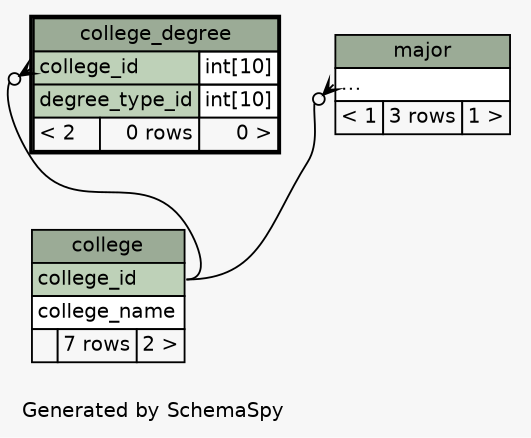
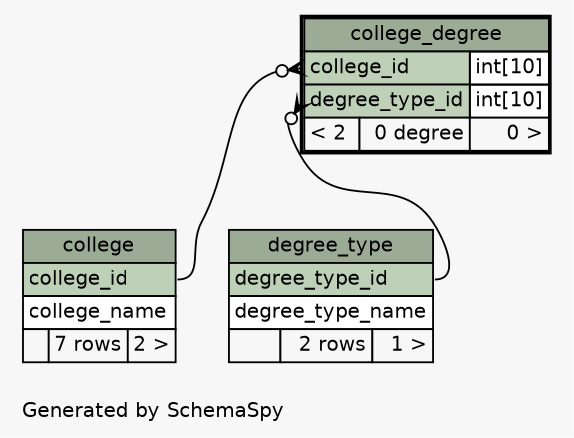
  digraph {
    bgcolor="#f7f7f7"
    fontname=Helvetica
    fontsize=11
    label="\nGenerated by SchemaSpy"
    labeljust=l
    nodesep=0.18
    rankdir=TB
    ranksep=0.46
    node [fontname=Helvetica fontsize=11 shape=plaintext]
    edge [arrowhead=none arrowsize=0.8 arrowtail=crowodot dir=back headport="college_id:e"]
-   n1 [label=<     <TABLE BORDER="2" CELLBORDER="1" CELLSPACING="0" BGCOLOR="#ffffff">       <TR><TD COLSPAN="3" BGCOLOR="#9bab96" ALIGN="CENTER">college_degree</TD></TR>       <TR><TD PORT="college_id" COLSPAN="2" BGCOLOR="#bed1b8" ALIGN="LEFT">college_id</TD><TD PORT="college_id.type" ALIGN="LEFT">int[10]</TD></TR>       <TR><TD PORT="degree_type_id" COLSPAN="2" BGCOLOR="#bed1b8" ALIGN="LEFT">degree_type_id</TD><TD PORT="degree_type_id.type" ALIGN="LEFT">int[10]</TD></TR>       <TR><TD ALIGN="LEFT" BGCOLOR="#f7f7f7">&lt; 2</TD><TD ALIGN="RIGHT" BGCOLOR="#f7f7f7">0 rows</TD><TD ALIGN="RIGHT" BGCOLOR="#f7f7f7">0 &gt;</TD></TR>     </TABLE>>]
+   n1 [label=<     <TABLE BORDER="2" CELLBORDER="1" CELLSPACING="0" BGCOLOR="#ffffff">       <TR><TD COLSPAN="3" BGCOLOR="#9bab96" ALIGN="CENTER">college_degree</TD></TR>       <TR><TD PORT="college_id" COLSPAN="2" BGCOLOR="#bed1b8" ALIGN="LEFT">college_id</TD><TD PORT="college_id.type" ALIGN="LEFT">int[10]</TD></TR>       <TR><TD PORT="degree_type_id" COLSPAN="2" BGCOLOR="#bed1b8" ALIGN="LEFT">degree_type_id</TD><TD PORT="degree_type_id.type" ALIGN="LEFT">int[10]</TD></TR>       <TR><TD ALIGN="LEFT" BGCOLOR="#f7f7f7">&lt; 2</TD><TD ALIGN="RIGHT" BGCOLOR="#f7f7f7">0 degree</TD><TD ALIGN="RIGHT" BGCOLOR="#f7f7f7">0 &gt;</TD></TR>     </TABLE>>]
    n2 [label=<     <TABLE BORDER="0" CELLBORDER="1" CELLSPACING="0" BGCOLOR="#ffffff">       <TR><TD COLSPAN="3" BGCOLOR="#9bab96" ALIGN="CENTER">college</TD></TR>       <TR><TD PORT="college_id" COLSPAN="3" BGCOLOR="#bed1b8" ALIGN="LEFT">college_id</TD></TR>       <TR><TD PORT="college_name" COLSPAN="3" ALIGN="LEFT">college_name</TD></TR>       <TR><TD ALIGN="LEFT" BGCOLOR="#f7f7f7">  </TD><TD ALIGN="RIGHT" BGCOLOR="#f7f7f7">7 rows</TD><TD ALIGN="RIGHT" BGCOLOR="#f7f7f7">2 &gt;</TD></TR>     </TABLE>>]
-   n4 [label=<     <TABLE BORDER="0" CELLBORDER="1" CELLSPACING="0" BGCOLOR="#ffffff">       <TR><TD COLSPAN="3" BGCOLOR="#9bab96" ALIGN="CENTER">major</TD></TR>       <TR><TD PORT="elipses" COLSPAN="3" ALIGN="LEFT">...</TD></TR>       <TR><TD ALIGN="LEFT" BGCOLOR="#f7f7f7">&lt; 1</TD><TD ALIGN="RIGHT" BGCOLOR="#f7f7f7">3 rows</TD><TD ALIGN="RIGHT" BGCOLOR="#f7f7f7">1 &gt;</TD></TR>     </TABLE>>]
+   n3 [label=<     <TABLE BORDER="0" CELLBORDER="1" CELLSPACING="0" BGCOLOR="#ffffff">       <TR><TD COLSPAN="3" BGCOLOR="#9bab96" ALIGN="CENTER">degree_type</TD></TR>       <TR><TD PORT="degree_type_id" COLSPAN="3" BGCOLOR="#bed1b8" ALIGN="LEFT">degree_type_id</TD></TR>       <TR><TD PORT="degree_type_name" COLSPAN="3" ALIGN="LEFT">degree_type_name</TD></TR>       <TR><TD ALIGN="LEFT" BGCOLOR="#f7f7f7">  </TD><TD ALIGN="RIGHT" BGCOLOR="#f7f7f7">2 rows</TD><TD ALIGN="RIGHT" BGCOLOR="#f7f7f7">1 &gt;</TD></TR>     </TABLE>>]
    n1 -> n2 [tailport="college_id:w"]
-   n4 -> n2 [tailport="elipses:w"]
+   n1 -> n3 [headport="degree_type_id:e" tailport="degree_type_id:w"]
  }
